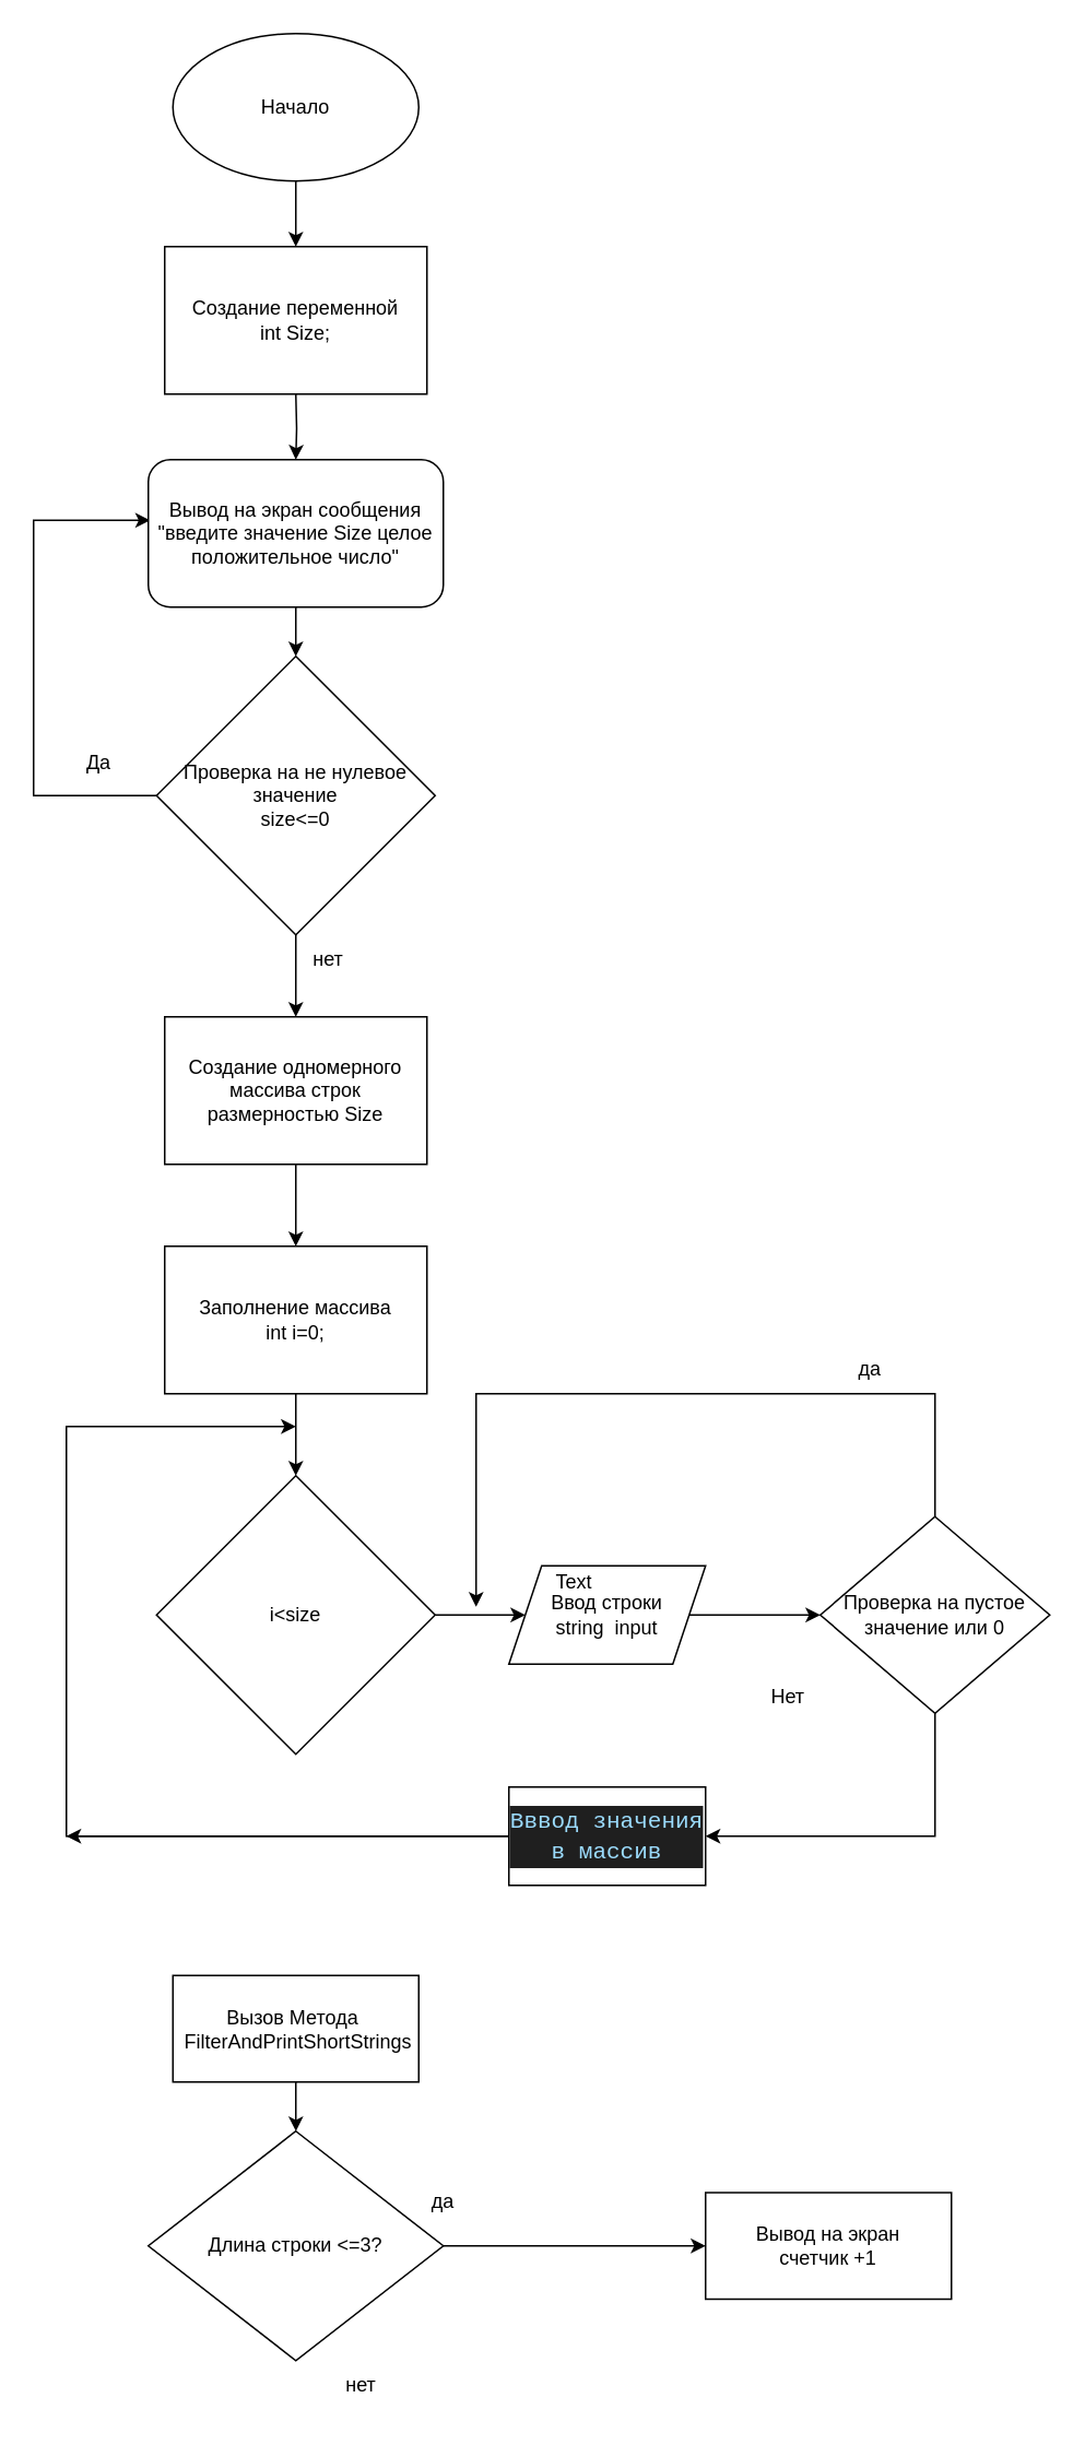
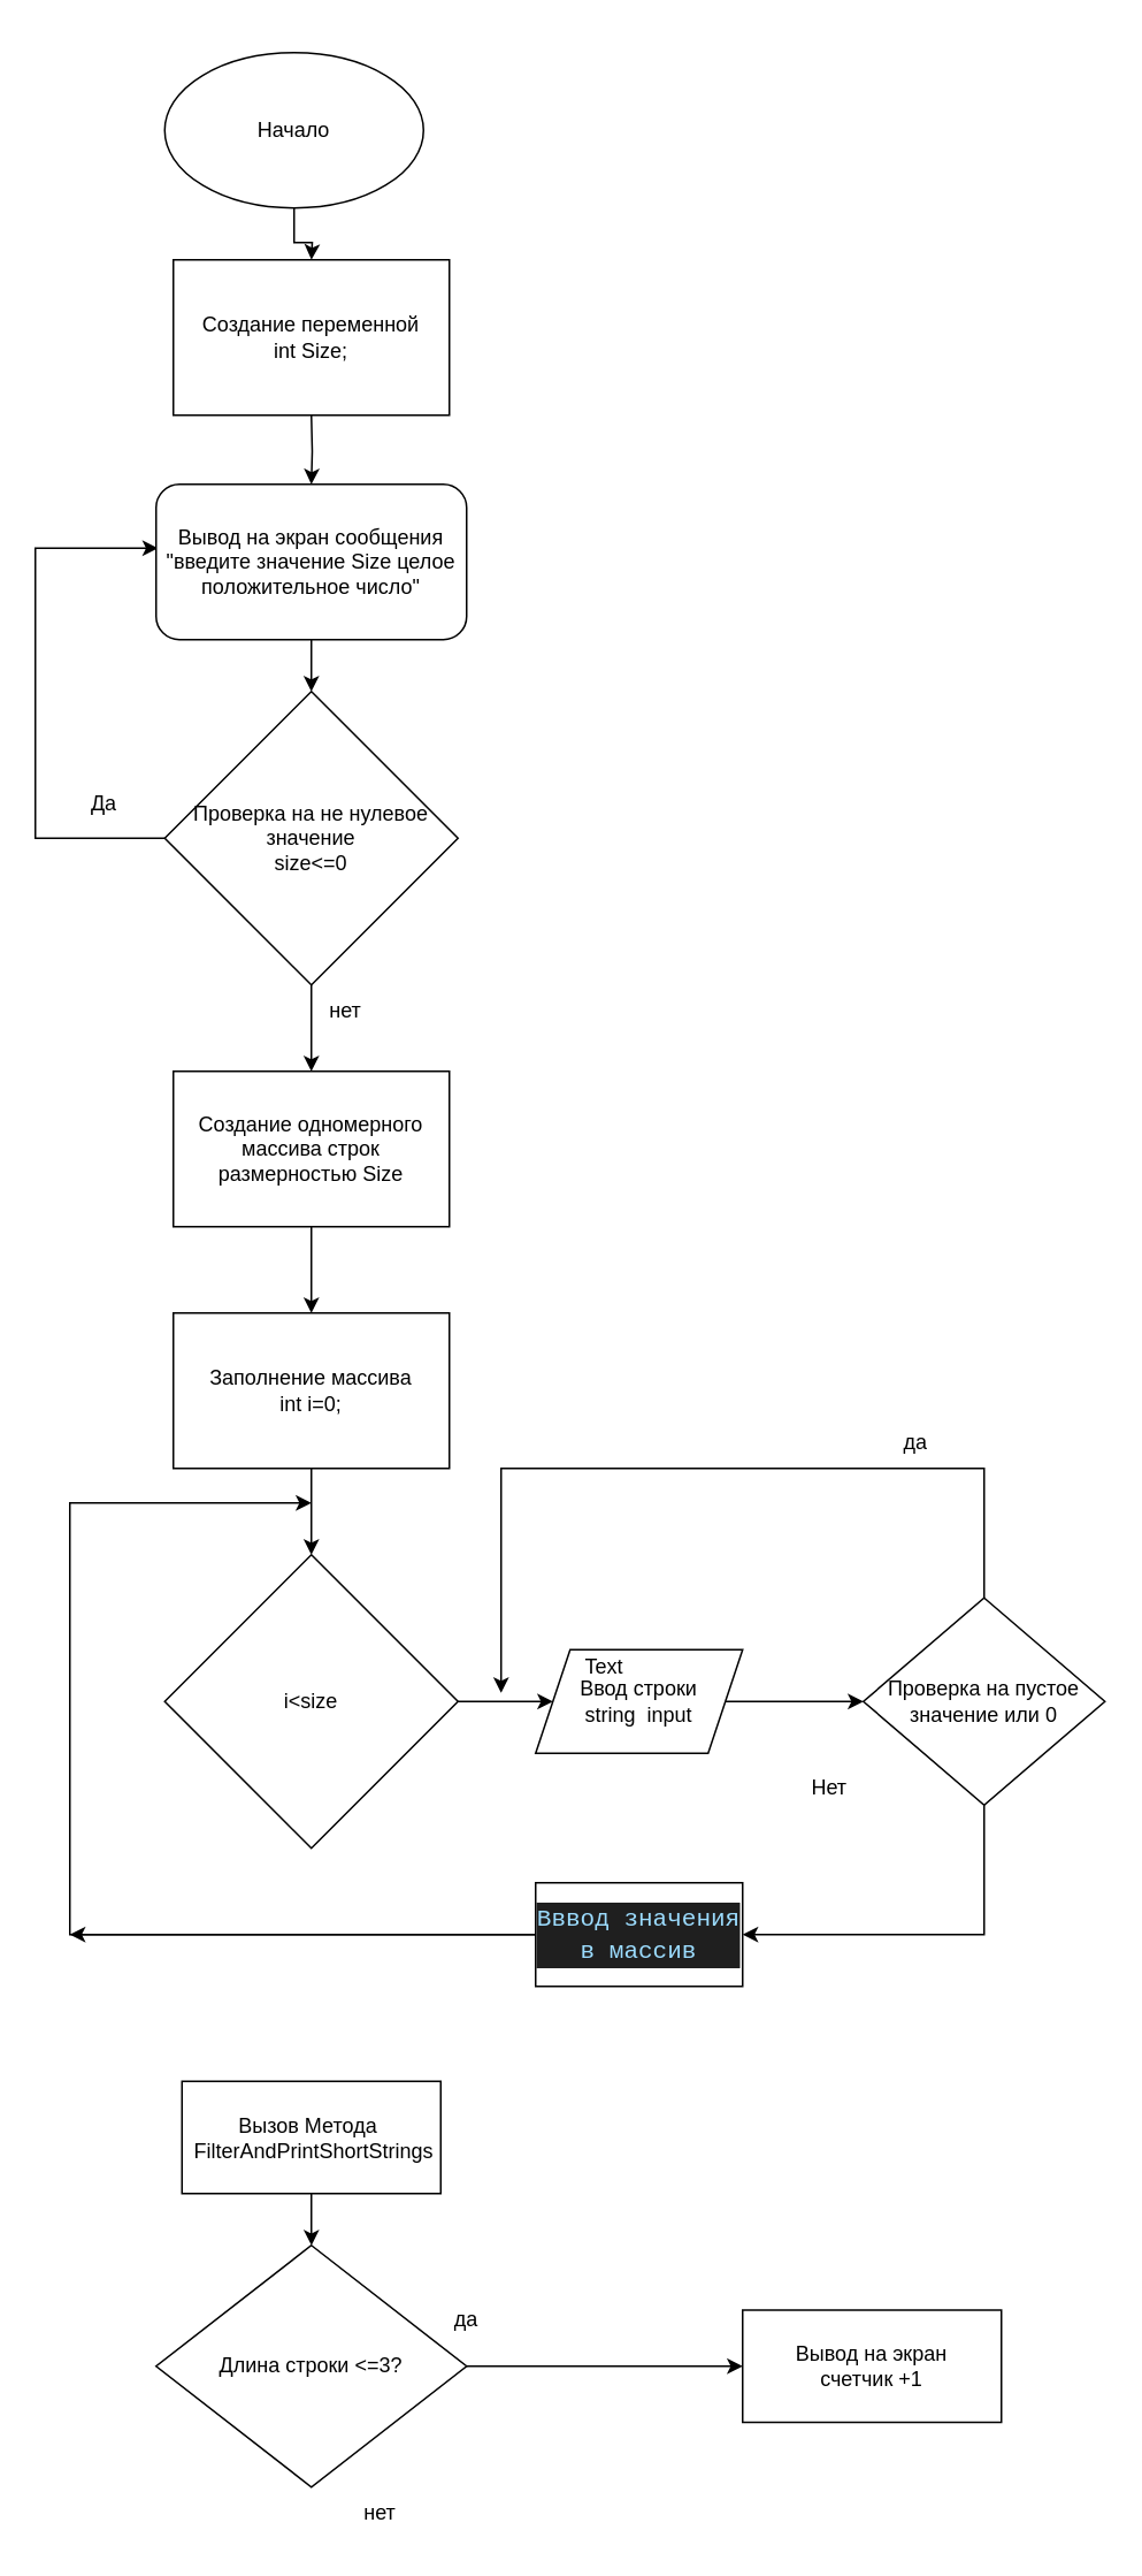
  <mxCell id="0" />
  <mxCell id="1" parent="0" />
  <mxCell id="2" value="" style="edgeStyle=orthogonalEdgeStyle;rounded=0;orthogonalLoop=1;jettySize=auto;html=1;" parent="1" source="3" edge="1"><mxGeometry relative="1" as="geometry"><mxPoint x="180" y="150" as="targetPoint" /></mxGeometry></mxCell>
- <mxCell id="3" value="Начало" style="ellipse;whiteSpace=wrap;html=1;" parent="1" vertex="1"><mxGeometry x="105" y="20" width="150" height="90" as="geometry" /></mxCell>
+ <mxCell id="3" value="Начало" style="ellipse;whiteSpace=wrap;html=1;" parent="1" vertex="1"><mxGeometry x="95" y="30" width="150" height="90" as="geometry" /></mxCell>
  <mxCell id="4" value="" style="edgeStyle=orthogonalEdgeStyle;rounded=0;orthogonalLoop=1;jettySize=auto;html=1;" parent="1" target="8" edge="1"><mxGeometry relative="1" as="geometry"><mxPoint x="180" y="240" as="sourcePoint" /></mxGeometry></mxCell>
  <mxCell id="5" style="edgeStyle=orthogonalEdgeStyle;rounded=0;orthogonalLoop=1;jettySize=auto;html=1;entryX=0.006;entryY=0.411;entryDx=0;entryDy=0;entryPerimeter=0;" parent="1" source="6" target="8" edge="1"><mxGeometry relative="1" as="geometry"><mxPoint x="40" y="320" as="targetPoint" /><Array as="points"><mxPoint x="20" y="485" /><mxPoint x="20" y="317" /></Array></mxGeometry></mxCell>
  <mxCell id="6" value="Проверка на не нулевое значение&lt;br&gt;size&amp;lt;=0" style="rhombus;whiteSpace=wrap;html=1;" parent="1" vertex="1"><mxGeometry x="95" y="400" width="170" height="170" as="geometry" /></mxCell>
  <mxCell id="7" value="" style="edgeStyle=orthogonalEdgeStyle;rounded=0;orthogonalLoop=1;jettySize=auto;html=1;" parent="1" source="8" target="6" edge="1"><mxGeometry relative="1" as="geometry" /></mxCell>
  <mxCell id="8" value="Вывод на экран сообщения &quot;введите значение Size целое положительное число&quot;" style="rounded=1;whiteSpace=wrap;html=1;" parent="1" vertex="1"><mxGeometry x="90" y="280" width="180" height="90" as="geometry" /></mxCell>
  <mxCell id="9" value="" style="endArrow=classic;html=1;rounded=0;" parent="1" edge="1"><mxGeometry width="50" height="50" relative="1" as="geometry"><mxPoint x="180" y="570" as="sourcePoint" /><mxPoint x="180" y="620" as="targetPoint" /></mxGeometry></mxCell>
  <mxCell id="10" value="Да" style="text;html=1;strokeColor=none;fillColor=none;align=center;verticalAlign=middle;whiteSpace=wrap;rounded=0;" parent="1" vertex="1"><mxGeometry x="30" y="450" width="60" height="30" as="geometry" /></mxCell>
  <mxCell id="11" value="Создание переменной&lt;br style=&quot;border-color: var(--border-color);&quot;&gt;int Size;" style="rounded=0;whiteSpace=wrap;html=1;" parent="1" vertex="1"><mxGeometry x="100" y="150" width="160" height="90" as="geometry" /></mxCell>
  <mxCell id="12" value="" style="edgeStyle=orthogonalEdgeStyle;rounded=0;orthogonalLoop=1;jettySize=auto;html=1;" parent="1" source="13" target="19" edge="1"><mxGeometry relative="1" as="geometry" /></mxCell>
  <mxCell id="13" value="Создание одномерного массива строк размерностью Size" style="rounded=0;whiteSpace=wrap;html=1;" parent="1" vertex="1"><mxGeometry x="100" y="620" width="160" height="90" as="geometry" /></mxCell>
  <mxCell id="14" value="нет" style="text;html=1;strokeColor=none;fillColor=none;align=center;verticalAlign=middle;whiteSpace=wrap;rounded=0;" parent="1" vertex="1"><mxGeometry x="170" y="570" width="60" height="30" as="geometry" /></mxCell>
  <mxCell id="15" style="edgeStyle=orthogonalEdgeStyle;rounded=0;orthogonalLoop=1;jettySize=auto;html=1;exitX=0.5;exitY=0;exitDx=0;exitDy=0;" parent="1" source="17" edge="1"><mxGeometry relative="1" as="geometry"><mxPoint x="290" y="980" as="targetPoint" /><Array as="points"><mxPoint x="570" y="850" /><mxPoint x="290" y="850" /></Array></mxGeometry></mxCell>
  <mxCell id="16" style="edgeStyle=orthogonalEdgeStyle;rounded=0;orthogonalLoop=1;jettySize=auto;html=1;exitX=0.5;exitY=1;exitDx=0;exitDy=0;entryX=1;entryY=0.5;entryDx=0;entryDy=0;" parent="1" source="17" target="24" edge="1"><mxGeometry relative="1" as="geometry"><mxPoint x="370" y="1060" as="targetPoint" /><Array as="points"><mxPoint x="570" y="1120" /></Array></mxGeometry></mxCell>
  <mxCell id="17" value="Проверка на пустое значение или 0" style="rhombus;whiteSpace=wrap;html=1;" parent="1" vertex="1"><mxGeometry x="500" y="925" width="140" height="120" as="geometry" /></mxCell>
  <mxCell id="18" value="" style="edgeStyle=orthogonalEdgeStyle;rounded=0;orthogonalLoop=1;jettySize=auto;html=1;" parent="1" source="19" target="21" edge="1"><mxGeometry relative="1" as="geometry" /></mxCell>
  <mxCell id="19" value="Заполнение массива&lt;br&gt;int i=0;" style="rounded=0;whiteSpace=wrap;html=1;" parent="1" vertex="1"><mxGeometry x="100" y="760" width="160" height="90" as="geometry" /></mxCell>
  <mxCell id="20" value="" style="edgeStyle=orthogonalEdgeStyle;rounded=0;orthogonalLoop=1;jettySize=auto;html=1;" parent="1" source="21" edge="1"><mxGeometry relative="1" as="geometry"><mxPoint x="320" y="985" as="targetPoint" /></mxGeometry></mxCell>
  <mxCell id="21" value="i&amp;lt;size" style="rhombus;whiteSpace=wrap;html=1;" parent="1" vertex="1"><mxGeometry x="95" y="900" width="170" height="170" as="geometry" /></mxCell>
  <mxCell id="22" style="edgeStyle=orthogonalEdgeStyle;rounded=0;orthogonalLoop=1;jettySize=auto;html=1;exitX=0;exitY=0.5;exitDx=0;exitDy=0;" parent="1" source="24" edge="1"><mxGeometry relative="1" as="geometry"><mxPoint x="180" y="870" as="targetPoint" /><Array as="points"><mxPoint x="40" y="1120" /><mxPoint x="40" y="870" /></Array></mxGeometry></mxCell>
  <mxCell id="23" style="edgeStyle=none;html=1;" edge="1" parent="1" source="24"><mxGeometry relative="1" as="geometry"><mxPoint x="40" y="1120" as="targetPoint" /></mxGeometry></mxCell>
  <mxCell id="24" value="&lt;div style=&quot;background-color: rgb(31, 31, 31); font-family: Consolas, &amp;quot;Courier New&amp;quot;, monospace; font-size: 14px; line-height: 19px;&quot;&gt;&lt;font color=&quot;#9cdcfe&quot;&gt;Вввод значения в массив&lt;/font&gt;&lt;/div&gt;" style="whiteSpace=wrap;html=1;" parent="1" vertex="1"><mxGeometry x="310" y="1090" width="120" height="60" as="geometry" /></mxCell>
  <mxCell id="25" style="edgeStyle=orthogonalEdgeStyle;rounded=0;orthogonalLoop=1;jettySize=auto;html=1;exitX=1;exitY=0.5;exitDx=0;exitDy=0;" parent="1" source="26" target="17" edge="1"><mxGeometry relative="1" as="geometry" /></mxCell>
  <mxCell id="26" value="Ввод строки&lt;br&gt;string&amp;nbsp; input" style="shape=parallelogram;perimeter=parallelogramPerimeter;whiteSpace=wrap;html=1;fixedSize=1;" parent="1" vertex="1"><mxGeometry x="310" y="955" width="120" height="60" as="geometry" /></mxCell>
  <mxCell id="27" value="да" style="text;html=1;align=center;verticalAlign=middle;resizable=0;points=[];autosize=1;strokeColor=none;fillColor=none;" parent="1" vertex="1"><mxGeometry x="510" y="820" width="40" height="30" as="geometry" /></mxCell>
  <mxCell id="28" value="Text" style="text;html=1;strokeColor=none;fillColor=none;align=center;verticalAlign=middle;whiteSpace=wrap;rounded=0;" parent="1" vertex="1"><mxGeometry x="320" y="950" width="60" height="30" as="geometry" /></mxCell>
  <mxCell id="29" value="Нет" style="text;html=1;align=center;verticalAlign=middle;resizable=0;points=[];autosize=1;strokeColor=none;fillColor=none;" parent="1" vertex="1"><mxGeometry x="460" y="1020" width="40" height="30" as="geometry" /></mxCell>
  <mxCell id="30" value="" style="edgeStyle=orthogonalEdgeStyle;rounded=0;orthogonalLoop=1;jettySize=auto;html=1;" parent="1" source="31" edge="1"><mxGeometry relative="1" as="geometry"><mxPoint x="180.091" y="1300.078" as="targetPoint" /></mxGeometry></mxCell>
  <mxCell id="31" value="Вызов Метода&amp;nbsp;&lt;br&gt;&lt;div&gt;&amp;nbsp;FilterAndPrintShortStrings&lt;/div&gt;" style="whiteSpace=wrap;html=1;" parent="1" vertex="1"><mxGeometry x="105" y="1205" width="150" height="65" as="geometry" /></mxCell>
  <mxCell id="32" value="" style="edgeStyle=orthogonalEdgeStyle;rounded=0;orthogonalLoop=1;jettySize=auto;html=1;" parent="1" target="33" edge="1"><mxGeometry relative="1" as="geometry"><mxPoint x="250" y="1360" as="sourcePoint" /><Array as="points"><mxPoint x="250" y="1370" /></Array></mxGeometry></mxCell>
  <mxCell id="33" value="Вывод на экран&lt;br&gt;счетчик +1" style="whiteSpace=wrap;html=1;" parent="1" vertex="1"><mxGeometry x="430" y="1337.5" width="150" height="65" as="geometry" /></mxCell>
  <mxCell id="34" value="да" style="text;html=1;strokeColor=none;fillColor=none;align=center;verticalAlign=middle;whiteSpace=wrap;rounded=0;" parent="1" vertex="1"><mxGeometry x="240" y="1327.5" width="60" height="30" as="geometry" /></mxCell>
  <mxCell id="35" value="нет" style="text;html=1;strokeColor=none;fillColor=none;align=center;verticalAlign=middle;whiteSpace=wrap;rounded=0;" parent="1" vertex="1"><mxGeometry x="190" y="1440" width="60" height="30" as="geometry" /></mxCell>
  <mxCell id="36" value="Длина строки &amp;lt;=3?" style="rhombus;whiteSpace=wrap;html=1;" parent="1" vertex="1"><mxGeometry x="90" y="1300" width="180" height="140" as="geometry" /></mxCell>
